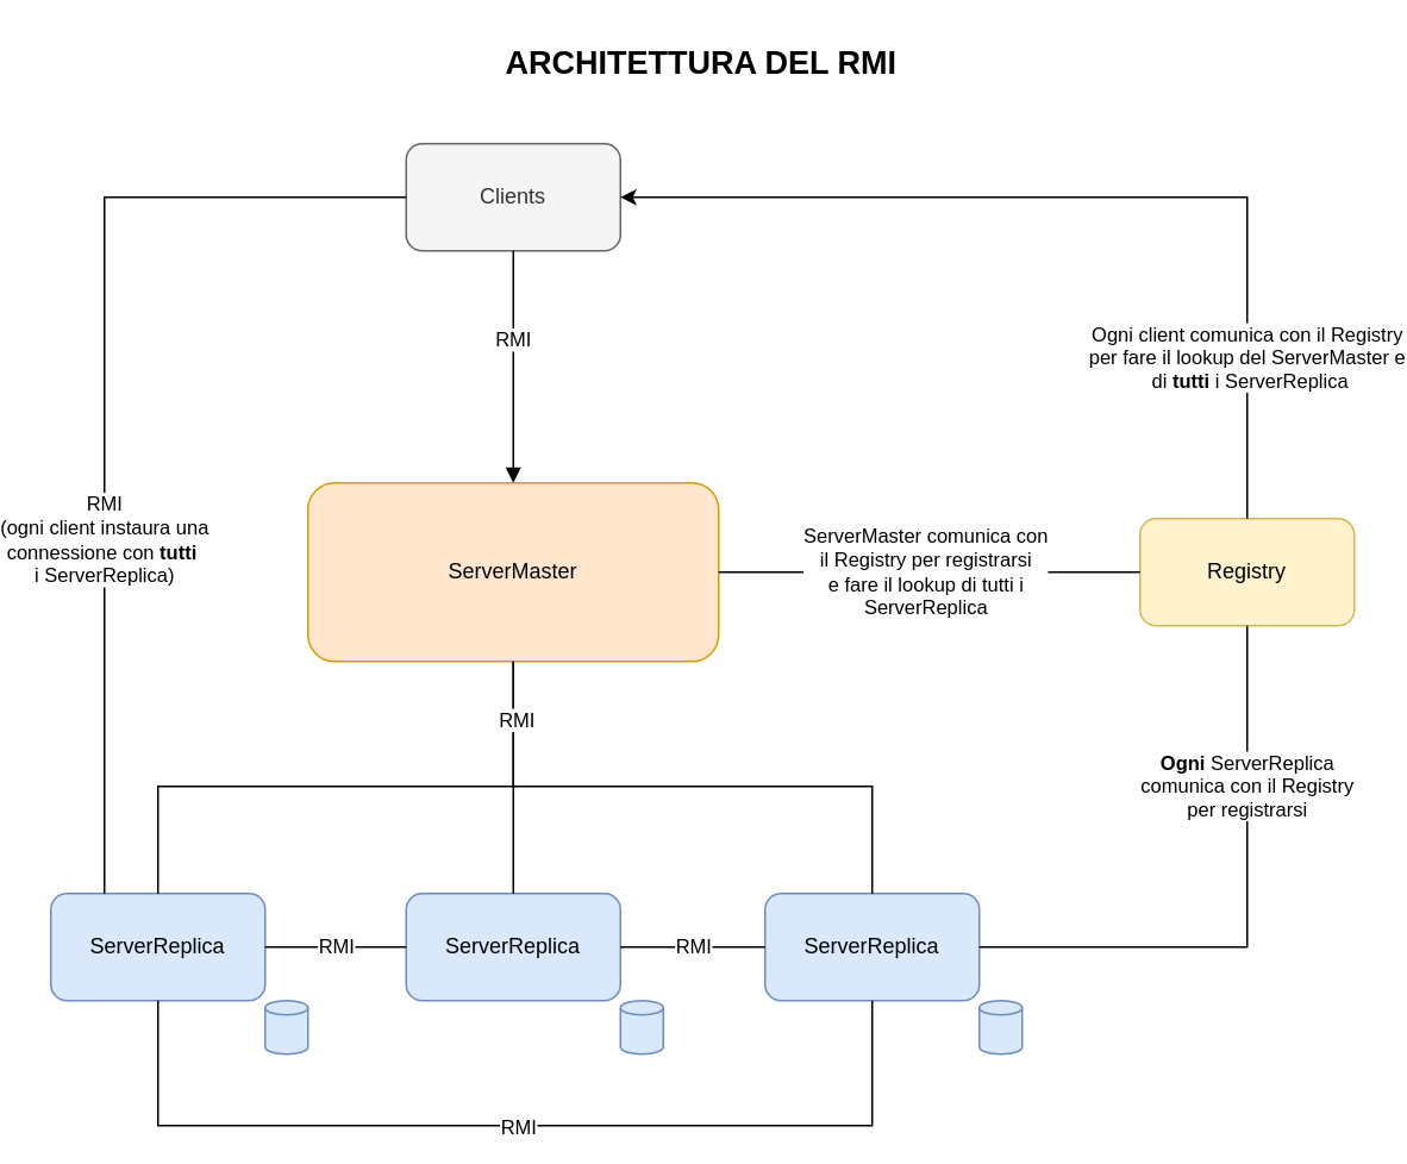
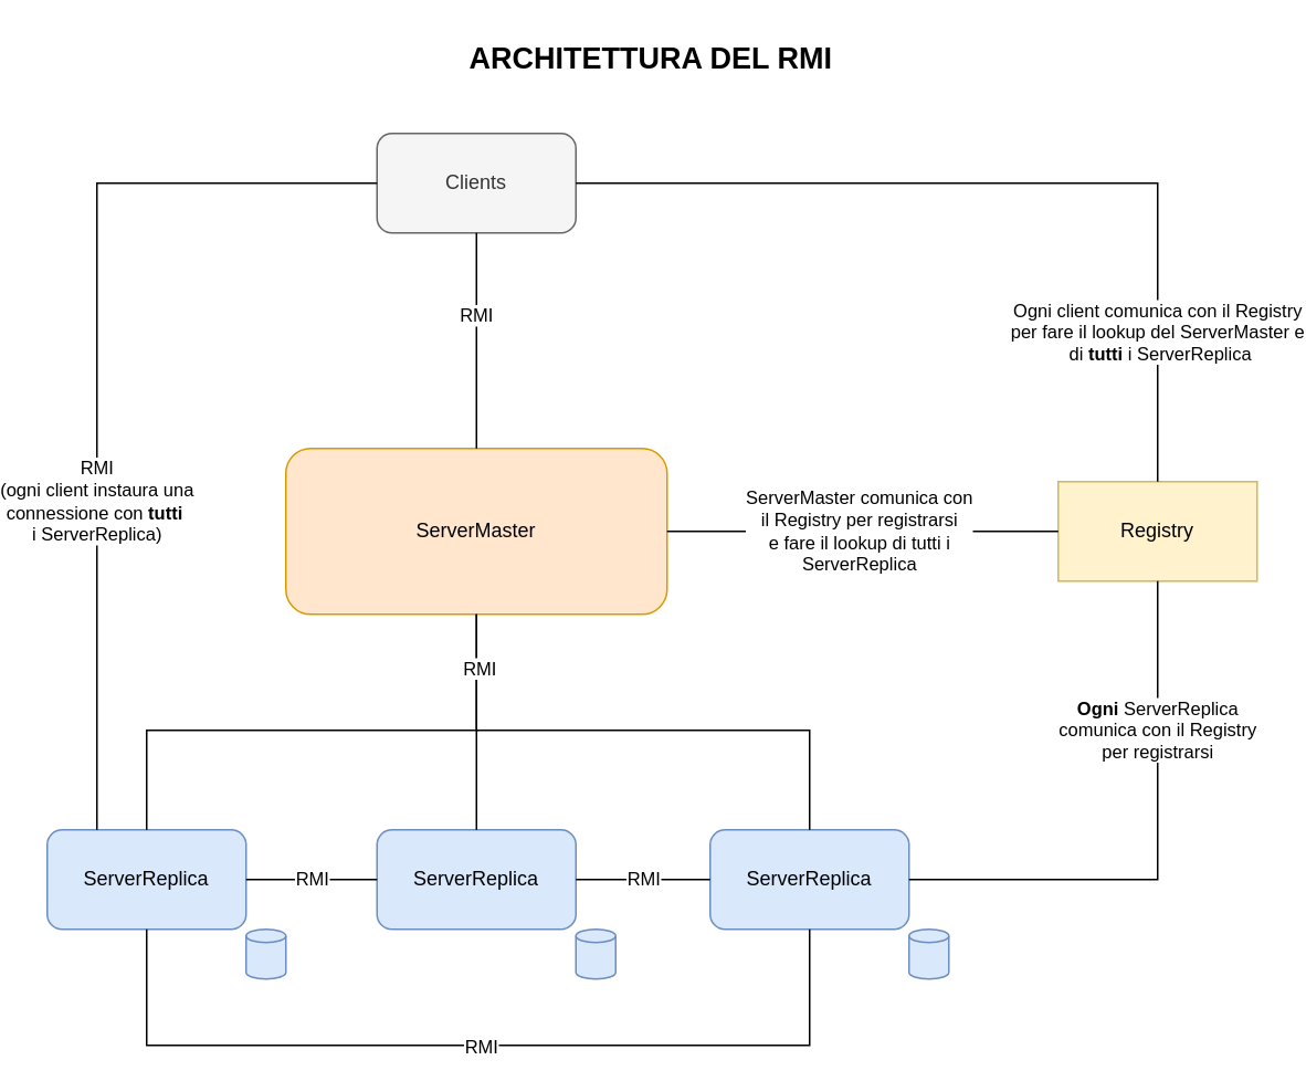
  <mxCell id="0" />
  <mxCell id="1" parent="0" />
  <mxCell id="2" value="Clients" style="rounded=1;whiteSpace=wrap;html=1;fillColor=#f5f5f5;fontColor=#333333;strokeColor=#666666;" vertex="1" parent="1"><mxGeometry x="219" y="80" width="120" height="60" as="geometry" /></mxCell>
  <mxCell id="3" value="ServerMaster" style="rounded=1;whiteSpace=wrap;html=1;fillColor=#ffe6cc;strokeColor=#d79b00;" vertex="1" parent="1"><mxGeometry x="164" y="270" width="230" height="100" as="geometry" /></mxCell>
- <mxCell id="4" value="Registry" style="rounded=1;whiteSpace=wrap;html=1;fillColor=#fff2cc;strokeColor=#d6b656;" vertex="1" parent="1"><mxGeometry x="630" y="290" width="120" height="60" as="geometry" /></mxCell>
+ <mxCell id="4" value="Registry" style="whiteSpace=wrap;html=1;fillColor=#fff2cc;strokeColor=#d6b656;rounded=0;" vertex="1" parent="1"><mxGeometry x="630" y="290" width="120" height="60" as="geometry" /></mxCell>
  <mxCell id="5" value="ServerReplica" style="rounded=1;whiteSpace=wrap;html=1;fillColor=#dae8fc;strokeColor=#6c8ebf;" vertex="1" parent="1"><mxGeometry x="20" y="500" width="120" height="60" as="geometry" /></mxCell>
  <mxCell id="6" value="ServerReplica" style="rounded=1;whiteSpace=wrap;html=1;fillColor=#dae8fc;strokeColor=#6c8ebf;" vertex="1" parent="1"><mxGeometry x="219" y="500" width="120" height="60" as="geometry" /></mxCell>
  <mxCell id="7" value="ServerReplica" style="rounded=1;whiteSpace=wrap;html=1;fillColor=#dae8fc;strokeColor=#6c8ebf;" vertex="1" parent="1"><mxGeometry x="420" y="500" width="120" height="60" as="geometry" /></mxCell>
  <mxCell id="8" value="" style="endArrow=none;html=1;rounded=0;entryX=0.5;entryY=0;entryDx=0;entryDy=0;exitX=0.5;exitY=1;exitDx=0;exitDy=0;" edge="1" parent="1" source="3" target="7"><mxGeometry x="-0.819" width="50" height="50" relative="1" as="geometry"><mxPoint x="360" y="360" as="sourcePoint" /><mxPoint x="410" y="310" as="targetPoint" /><Array as="points"><mxPoint x="279" y="440" /><mxPoint x="480" y="440" /></Array><mxPoint as="offset" /></mxGeometry></mxCell>
  <mxCell id="9" value="" style="endArrow=none;html=1;rounded=0;entryX=0.5;entryY=0;entryDx=0;entryDy=0;exitX=0.5;exitY=1;exitDx=0;exitDy=0;" edge="1" parent="1" source="3" target="6"><mxGeometry width="50" height="50" relative="1" as="geometry"><mxPoint x="280" y="440" as="sourcePoint" /><mxPoint x="410" y="310" as="targetPoint" /></mxGeometry></mxCell>
  <mxCell id="10" value="RMI" style="edgeLabel;html=1;align=center;verticalAlign=middle;resizable=0;points=[];" vertex="1" connectable="0" parent="9"><mxGeometry x="-0.508" y="1" relative="1" as="geometry"><mxPoint as="offset" /></mxGeometry></mxCell>
- <mxCell id="11" value="RMI" style="endArrow=block;html=1;rounded=0;entryX=0.5;entryY=0;entryDx=0;entryDy=0;exitX=0.5;exitY=1;exitDx=0;exitDy=0;" edge="1" parent="1" source="2" target="3"><mxGeometry x="-0.231" width="50" height="50" relative="1" as="geometry"><mxPoint x="278.5" y="170" as="sourcePoint" /><mxPoint x="278.5" y="300" as="targetPoint" /><mxPoint as="offset" /></mxGeometry></mxCell>
+ <mxCell id="11" value="RMI" style="endArrow=none;html=1;rounded=0;entryX=0.5;entryY=0;entryDx=0;entryDy=0;exitX=0.5;exitY=1;exitDx=0;exitDy=0;" edge="1" parent="1" source="2" target="3"><mxGeometry x="-0.231" width="50" height="50" relative="1" as="geometry"><mxPoint x="278.5" y="170" as="sourcePoint" /><mxPoint x="278.5" y="300" as="targetPoint" /><mxPoint as="offset" /></mxGeometry></mxCell>
  <mxCell id="12" value="" style="endArrow=none;html=1;rounded=0;exitX=0.5;exitY=0;exitDx=0;exitDy=0;" edge="1" parent="1" source="5"><mxGeometry width="50" height="50" relative="1" as="geometry"><mxPoint x="360" y="360" as="sourcePoint" /><mxPoint x="280" y="440" as="targetPoint" /><Array as="points"><mxPoint x="80" y="440" /></Array></mxGeometry></mxCell>
  <mxCell id="13" value="RMI" style="endArrow=none;html=1;rounded=0;exitX=1;exitY=0.5;exitDx=0;exitDy=0;entryX=0;entryY=0.5;entryDx=0;entryDy=0;" edge="1" parent="1" source="5" target="6"><mxGeometry width="50" height="50" relative="1" as="geometry"><mxPoint x="360" y="500" as="sourcePoint" /><mxPoint x="410" y="450" as="targetPoint" /></mxGeometry></mxCell>
  <mxCell id="14" value="RMI" style="endArrow=none;html=1;rounded=0;exitX=1;exitY=0.5;exitDx=0;exitDy=0;entryX=0;entryY=0.5;entryDx=0;entryDy=0;" edge="1" parent="1" source="6" target="7"><mxGeometry width="50" height="50" relative="1" as="geometry"><mxPoint x="145" y="540" as="sourcePoint" /><mxPoint x="229" y="540" as="targetPoint" /></mxGeometry></mxCell>
  <mxCell id="15" value="" style="endArrow=none;html=1;rounded=0;exitX=0.5;exitY=1;exitDx=0;exitDy=0;entryX=0.5;entryY=1;entryDx=0;entryDy=0;" edge="1" parent="1" source="5" target="7"><mxGeometry width="50" height="50" relative="1" as="geometry"><mxPoint x="145" y="540" as="sourcePoint" /><mxPoint x="229" y="540" as="targetPoint" /><Array as="points"><mxPoint x="80" y="630" /><mxPoint x="280" y="630" /><mxPoint x="480" y="630" /></Array></mxGeometry></mxCell>
  <mxCell id="16" value="RMI" style="edgeLabel;html=1;align=center;verticalAlign=middle;resizable=0;points=[];" vertex="1" connectable="0" parent="15"><mxGeometry x="0.064" y="-2" relative="1" as="geometry"><mxPoint x="-16" y="-2" as="offset" /></mxGeometry></mxCell>
  <mxCell id="17" value="ServerMaster comunica con &lt;br&gt;il Registry per registrarsi &lt;br&gt;e fare il lookup di tutti i&lt;br&gt;ServerReplica" style="endArrow=none;html=1;rounded=0;entryX=1;entryY=0.5;entryDx=0;entryDy=0;exitX=0;exitY=0.5;exitDx=0;exitDy=0;" edge="1" parent="1" source="4" target="3"><mxGeometry x="0.017" width="50" height="50" relative="1" as="geometry"><mxPoint x="540" y="200" as="sourcePoint" /><mxPoint x="540" y="330" as="targetPoint" /><mxPoint as="offset" /></mxGeometry></mxCell>
  <mxCell id="18" value="&lt;b&gt;Ogni&lt;/b&gt; ServerReplica&lt;br&gt;comunica con il Registry&lt;br&gt;per registrarsi" style="endArrow=none;html=1;rounded=0;entryX=1;entryY=0.5;entryDx=0;entryDy=0;exitX=0.5;exitY=1;exitDx=0;exitDy=0;" edge="1" parent="1" source="4" target="7"><mxGeometry x="-0.455" width="50" height="50" relative="1" as="geometry"><mxPoint x="786" y="540" as="sourcePoint" /><mxPoint x="550" y="540" as="targetPoint" /><mxPoint as="offset" /><Array as="points"><mxPoint x="690" y="530" /></Array></mxGeometry></mxCell>
- <mxCell id="19" value="Ogni client comunica con il Registry &lt;br&gt;per fare&amp;nbsp;il lookup del ServerMaster e&lt;br&gt;&amp;nbsp;di &lt;b&gt;tutti&lt;/b&gt; i ServerReplica" style="endArrow=classic;html=1;rounded=0;entryX=1;entryY=0.5;entryDx=0;entryDy=0;exitX=0.5;exitY=0;exitDx=0;exitDy=0;" edge="1" parent="1" source="4" target="2"><mxGeometry x="-0.661" width="50" height="50" relative="1" as="geometry"><mxPoint x="640" y="330" as="sourcePoint" /><mxPoint x="404" y="330" as="targetPoint" /><mxPoint as="offset" /><Array as="points"><mxPoint x="690" y="110" /></Array></mxGeometry></mxCell>
+ <mxCell id="19" value="Ogni client comunica con il Registry &lt;br&gt;per fare&amp;nbsp;il lookup del ServerMaster e&lt;br&gt;&amp;nbsp;di &lt;b&gt;tutti&lt;/b&gt; i ServerReplica" style="endArrow=none;html=1;rounded=0;entryX=1;entryY=0.5;entryDx=0;entryDy=0;exitX=0.5;exitY=0;exitDx=0;exitDy=0;" edge="1" parent="1" source="4" target="2"><mxGeometry x="-0.661" width="50" height="50" relative="1" as="geometry"><mxPoint x="640" y="330" as="sourcePoint" /><mxPoint x="404" y="330" as="targetPoint" /><mxPoint as="offset" /><Array as="points"><mxPoint x="690" y="110" /></Array></mxGeometry></mxCell>
  <mxCell id="20" value="RMI&lt;br&gt;(ogni client instaura una &lt;br&gt;connessione&amp;nbsp;con &lt;b&gt;tutti&lt;/b&gt;&amp;nbsp;&lt;br&gt;i ServerReplica)" style="endArrow=none;html=1;rounded=0;entryX=0.25;entryY=0;entryDx=0;entryDy=0;exitX=0;exitY=0.5;exitDx=0;exitDy=0;" edge="1" parent="1" source="2" target="5"><mxGeometry x="0.291" width="50" height="50" relative="1" as="geometry"><mxPoint x="640" y="330" as="sourcePoint" /><mxPoint x="404" y="330" as="targetPoint" /><mxPoint as="offset" /><Array as="points"><mxPoint x="50" y="110" /></Array></mxGeometry></mxCell>
  <mxCell id="21" value="" style="shape=cylinder3;whiteSpace=wrap;html=1;boundedLbl=1;backgroundOutline=1;size=4;fillColor=#dae8fc;strokeColor=#6c8ebf;" vertex="1" parent="1"><mxGeometry x="140" y="560" width="24" height="30" as="geometry" /></mxCell>
  <mxCell id="22" value="" style="shape=cylinder3;whiteSpace=wrap;html=1;boundedLbl=1;backgroundOutline=1;size=4;fillColor=#dae8fc;strokeColor=#6c8ebf;" vertex="1" parent="1"><mxGeometry x="339" y="560" width="24" height="30" as="geometry" /></mxCell>
  <mxCell id="23" value="" style="shape=cylinder3;whiteSpace=wrap;html=1;boundedLbl=1;backgroundOutline=1;size=4;fillColor=#dae8fc;strokeColor=#6c8ebf;" vertex="1" parent="1"><mxGeometry x="540" y="560" width="24" height="30" as="geometry" /></mxCell>
  <mxCell id="24" value="&lt;b&gt;&lt;font style=&quot;font-size: 18px;&quot;&gt;ARCHITETTURA DEL RMI&lt;/font&gt;&lt;/b&gt;" style="text;html=1;strokeColor=none;fillColor=none;align=center;verticalAlign=middle;whiteSpace=wrap;rounded=0;" vertex="1" parent="1"><mxGeometry x="226" y="20" width="317" height="30" as="geometry" /></mxCell>
